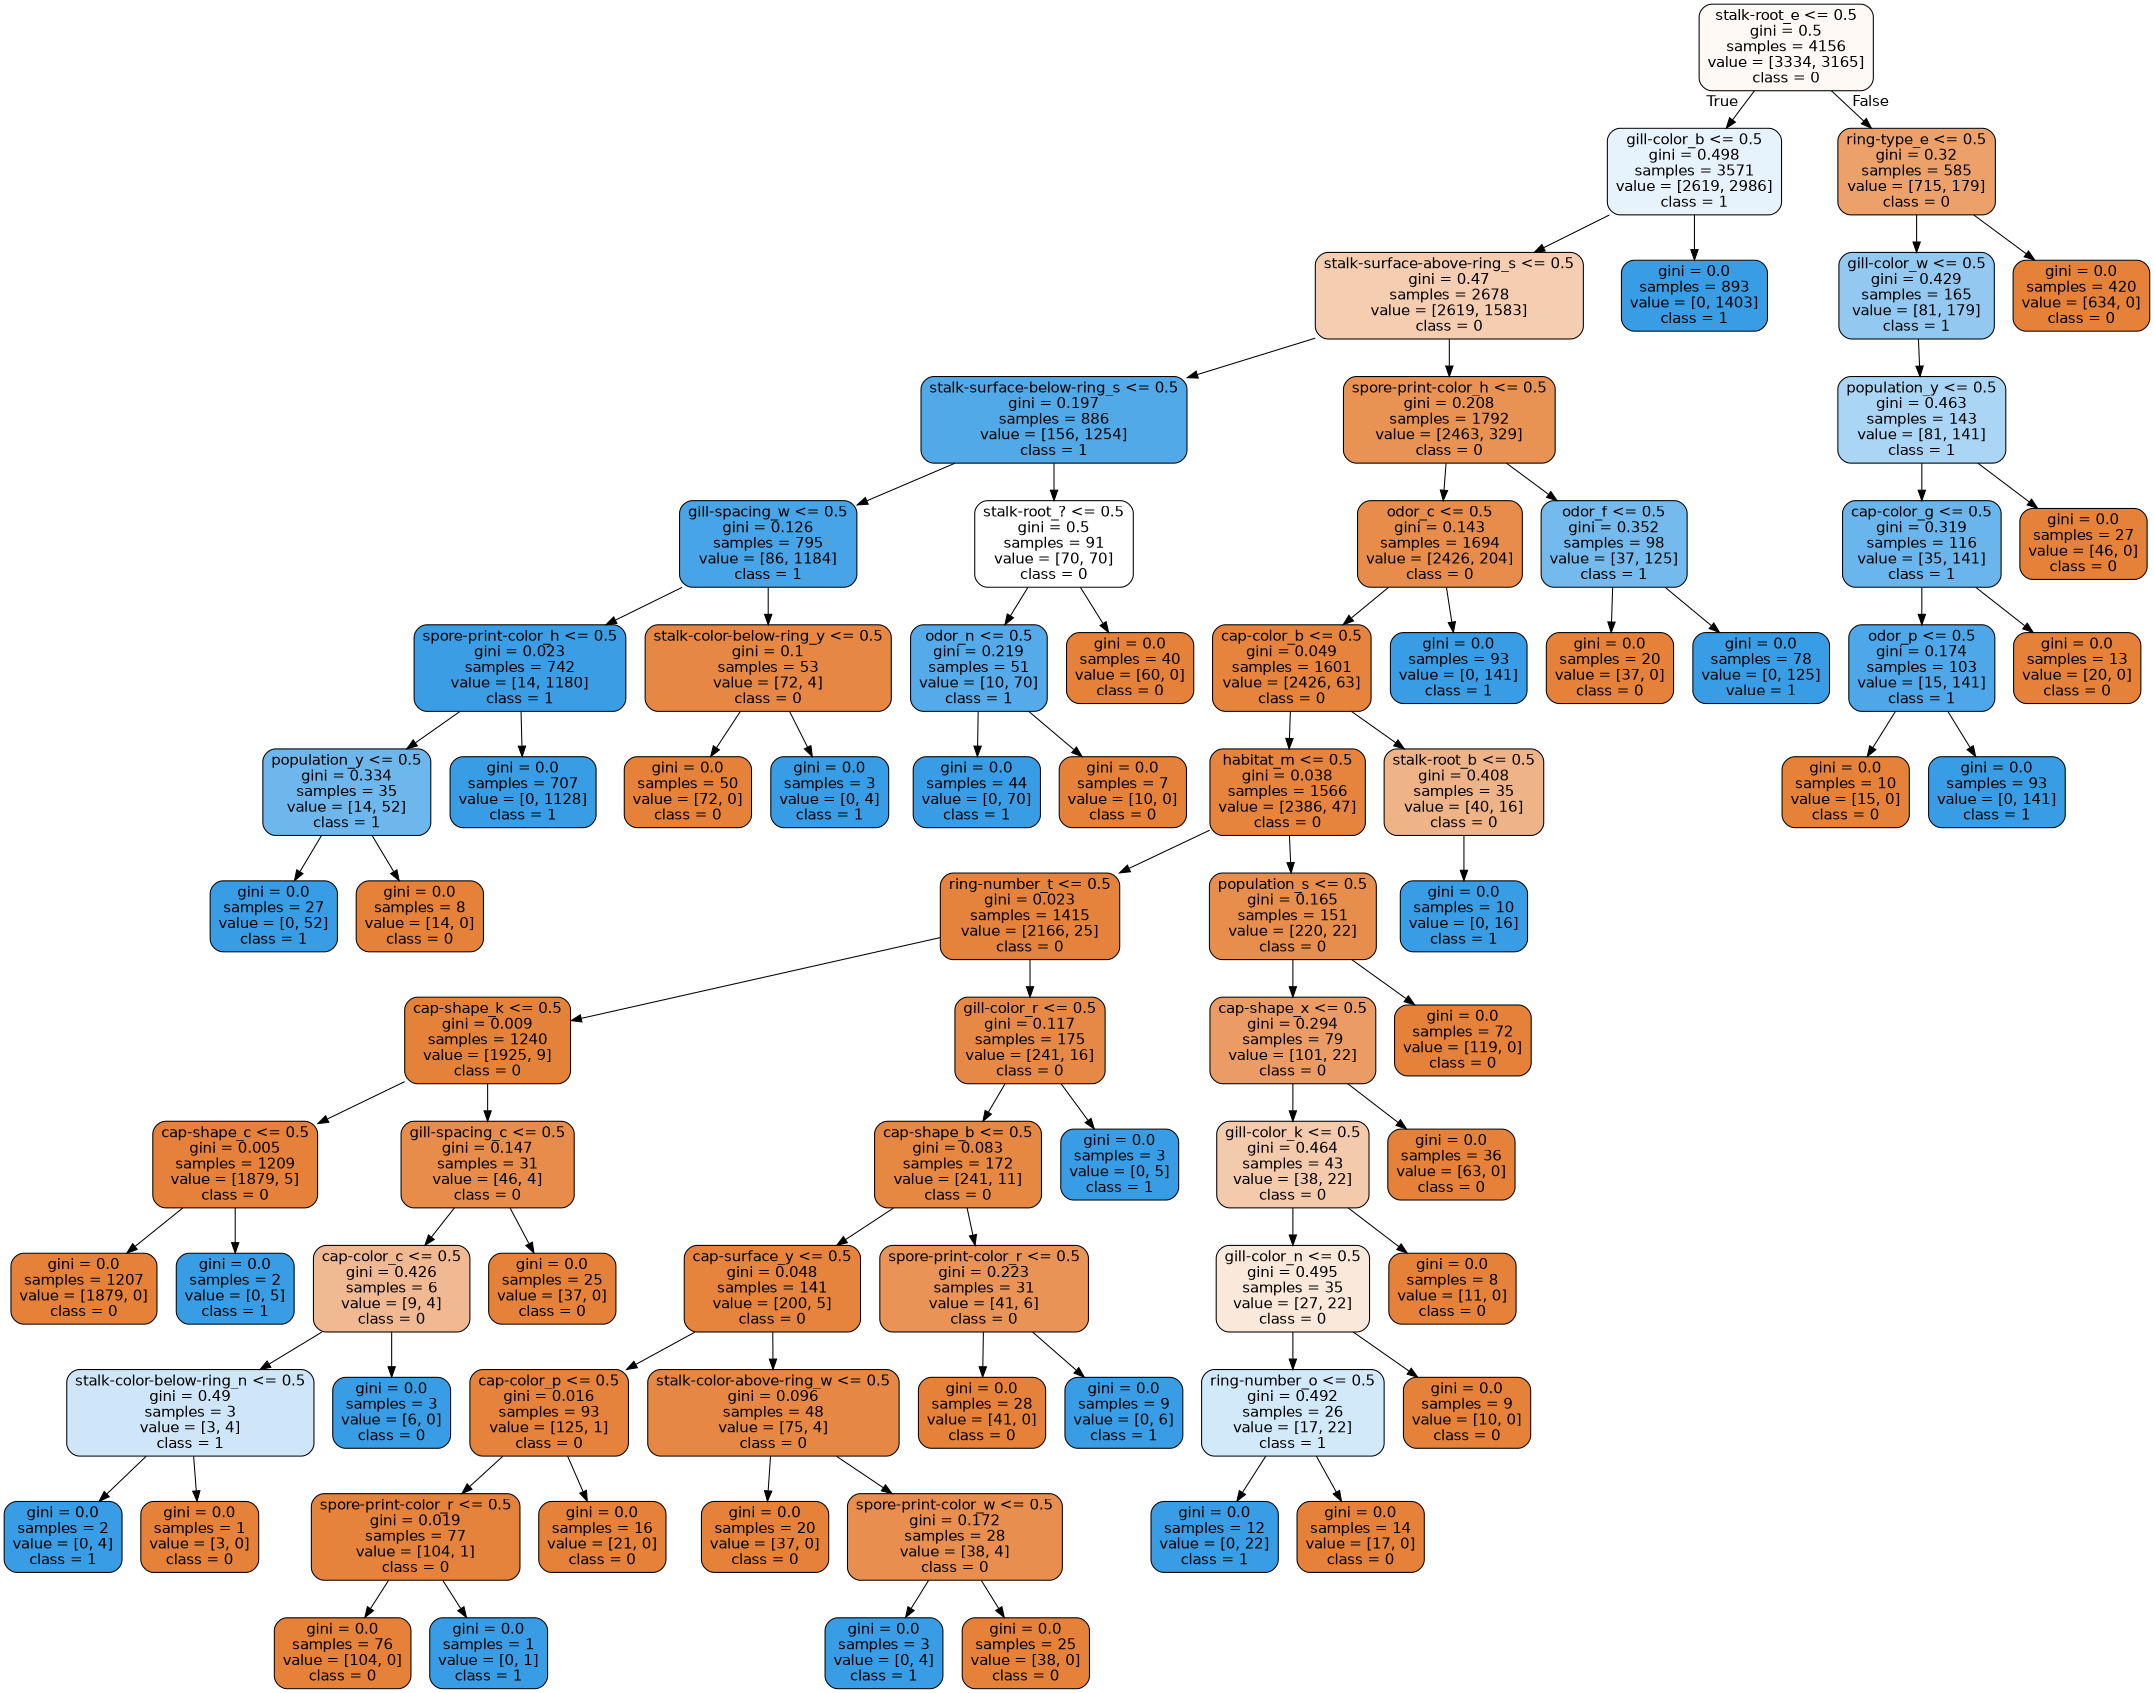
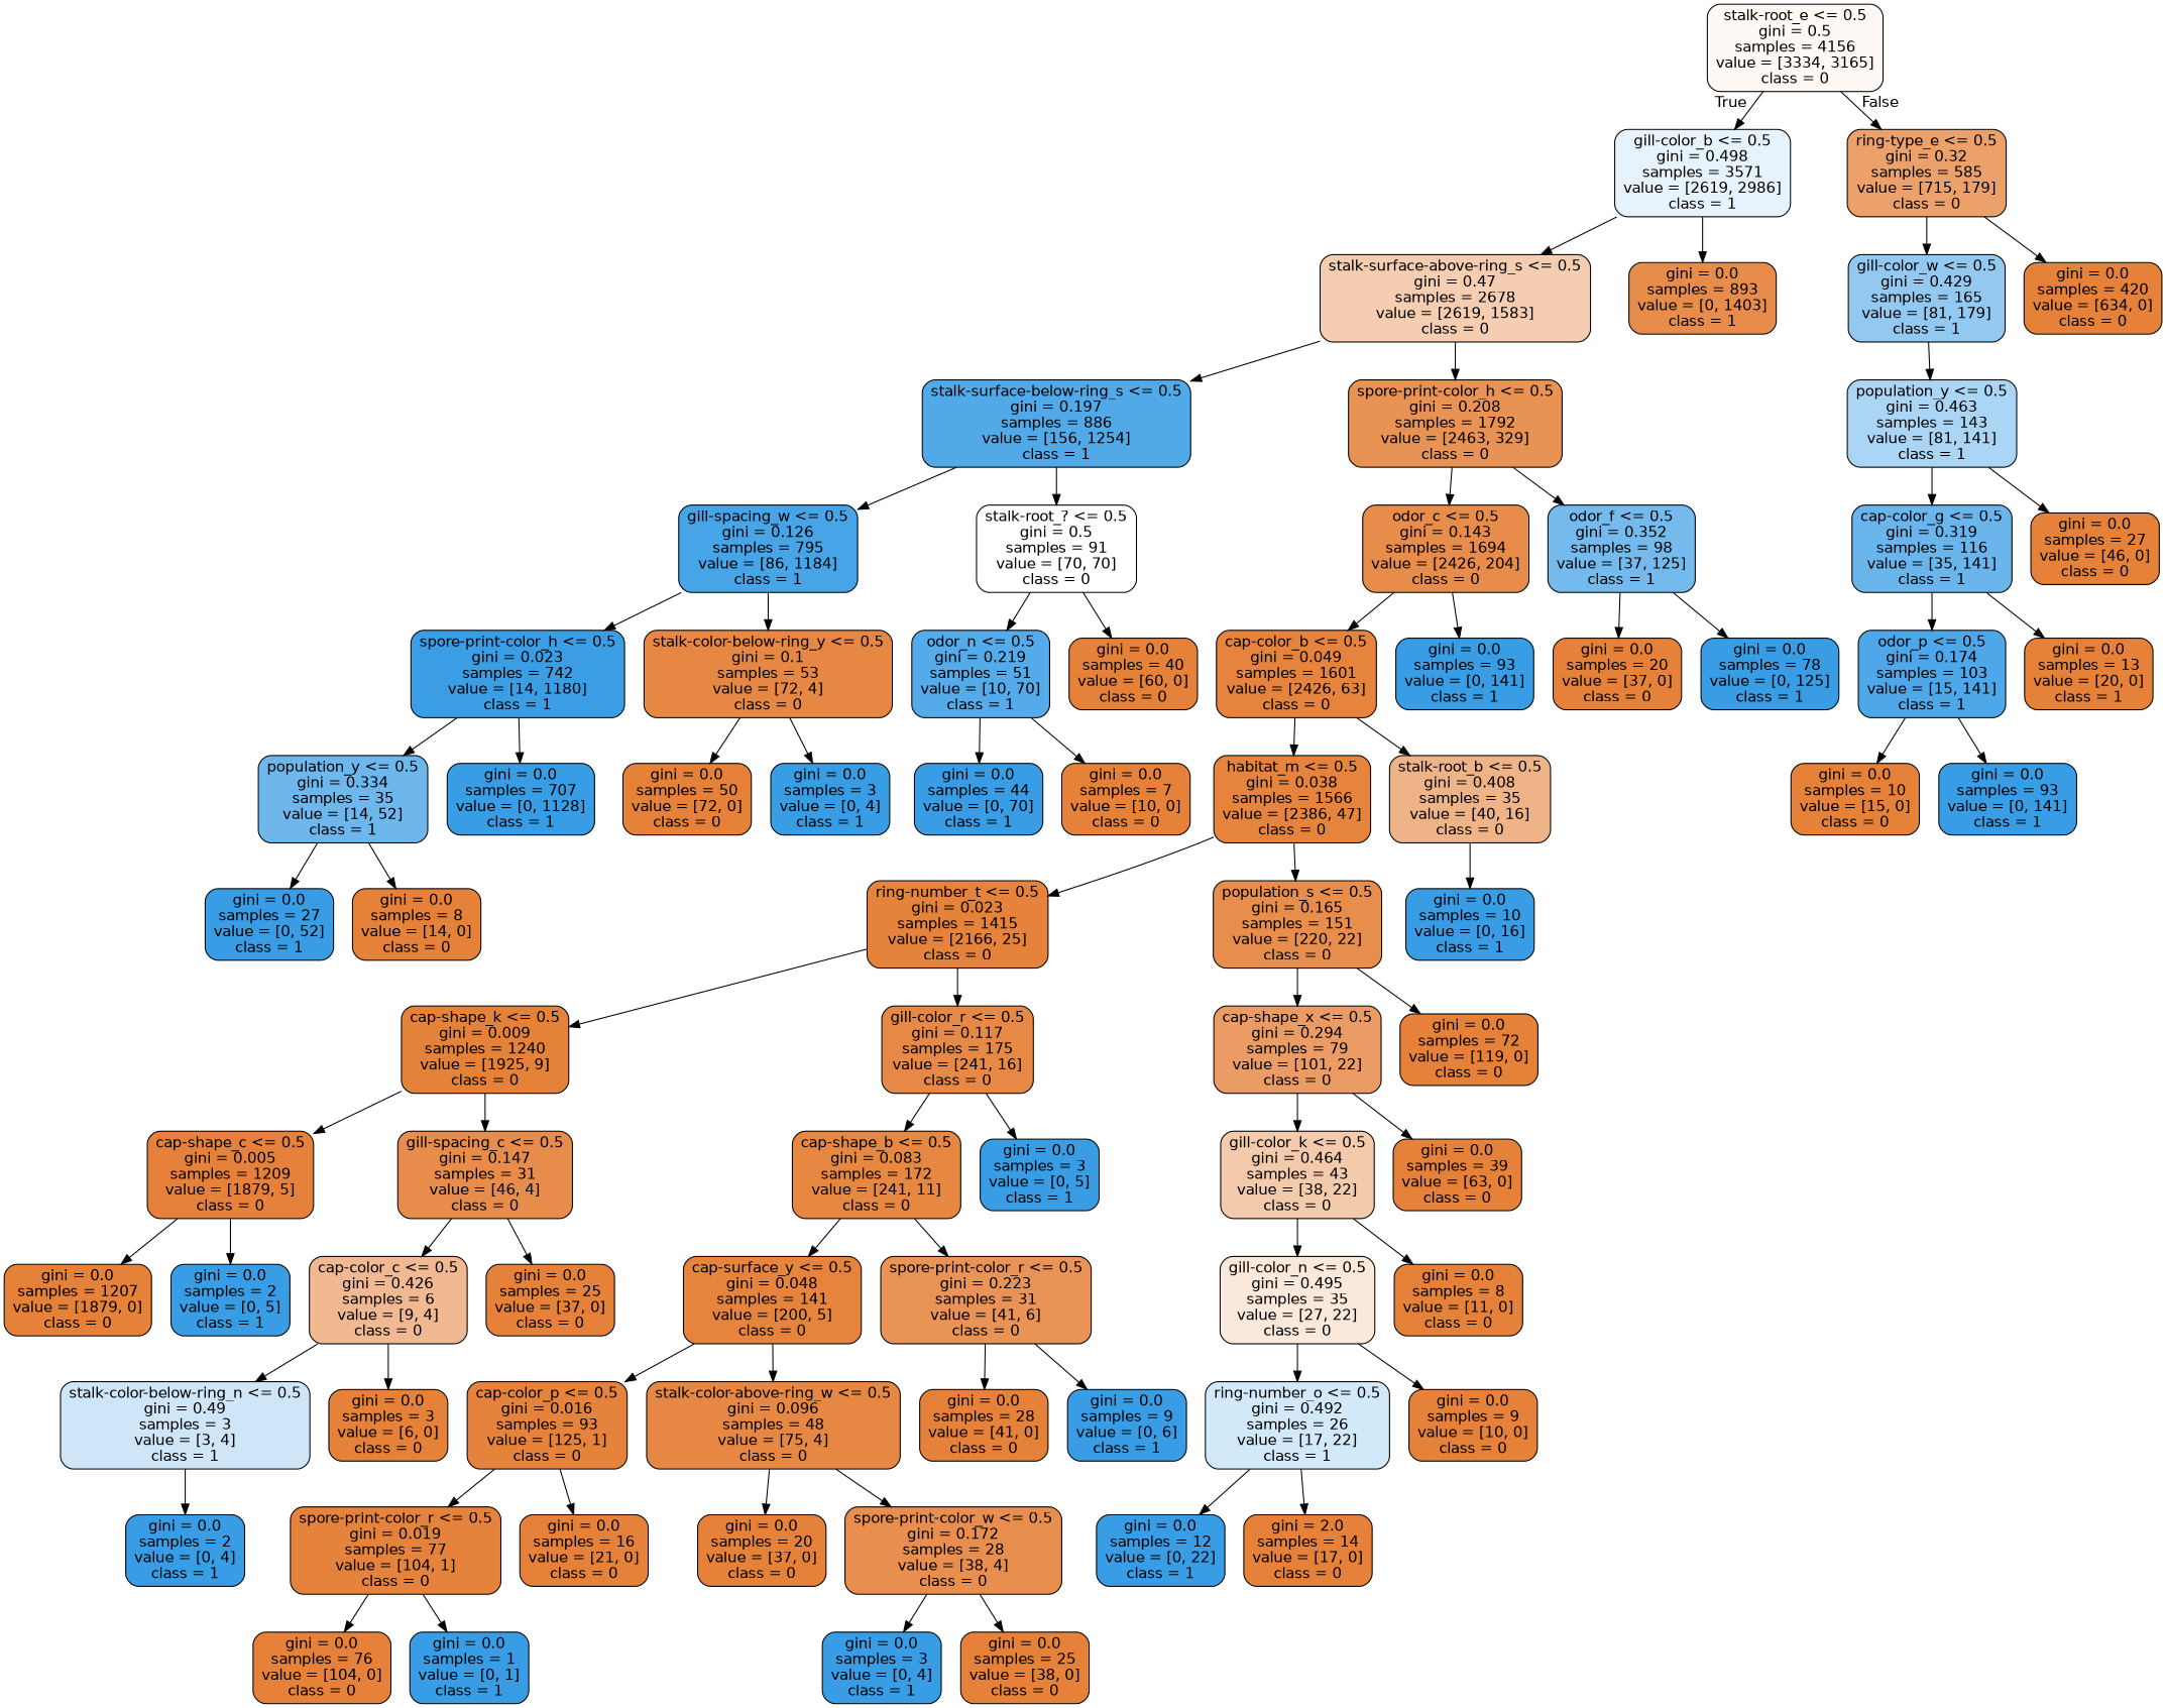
  digraph {
    node [color=black fillcolor="#e58139" fontname=helvetica shape=box style="filled, rounded"]
    edge [fontname=helvetica]
    n1 [fillcolor="#fef9f5" label="stalk-root_e <= 0.5\ngini = 0.5\nsamples = 4156\nvalue = [3334, 3165]\nclass = 0"]
    n2 [fillcolor="#e7f3fc" label="gill-color_b <= 0.5\ngini = 0.498\nsamples = 3571\nvalue = [2619, 2986]\nclass = 1"]
    n3 [fillcolor="#eca16b" label="ring-type_e <= 0.5\ngini = 0.32\nsamples = 585\nvalue = [715, 179]\nclass = 0"]
    n4 [fillcolor="#f5cdb1" label="stalk-surface-above-ring_s <= 0.5\ngini = 0.47\nsamples = 2678\nvalue = [2619, 1583]\nclass = 0"]
-   n5 [fillcolor="#399de5" label="gini = 0.0\nsamples = 893\nvalue = [0, 1403]\nclass = 1"]
+   n5 [fillcolor="#e78c4a" label="gini = 0.0\nsamples = 893\nvalue = [0, 1403]\nclass = 1"]
    n6 [fillcolor="#93c9f1" label="gill-color_w <= 0.5\ngini = 0.429\nsamples = 165\nvalue = [81, 179]\nclass = 1"]
    n7 [label="gini = 0.0\nsamples = 420\nvalue = [634, 0]\nclass = 0"]
    n8 [fillcolor="#52a9e8" label="stalk-surface-below-ring_s <= 0.5\ngini = 0.197\nsamples = 886\nvalue = [156, 1254]\nclass = 1"]
    n9 [fillcolor="#e89253" label="spore-print-color_h <= 0.5\ngini = 0.208\nsamples = 1792\nvalue = [2463, 329]\nclass = 0"]
    n10 [fillcolor="#47a4e7" label="gill-spacing_w <= 0.5\ngini = 0.126\nsamples = 795\nvalue = [86, 1184]\nclass = 1"]
    n11 [fillcolor="#ffffff" label="stalk-root_? <= 0.5\ngini = 0.5\nsamples = 91\nvalue = [70, 70]\nclass = 0"]
    n12 [fillcolor="#e78c4a" label="odor_c <= 0.5\ngini = 0.143\nsamples = 1694\nvalue = [2426, 204]\nclass = 0"]
    n13 [fillcolor="#74baed" label="odor_f <= 0.5\ngini = 0.352\nsamples = 98\nvalue = [37, 125]\nclass = 1"]
    n14 [fillcolor="#3b9ee5" label="spore-print-color_h <= 0.5\ngini = 0.023\nsamples = 742\nvalue = [14, 1180]\nclass = 1"]
    n15 [fillcolor="#e68844" label="stalk-color-below-ring_y <= 0.5\ngini = 0.1\nsamples = 53\nvalue = [72, 4]\nclass = 0"]
    n16 [fillcolor="#55abe9" label="odor_n <= 0.5\ngini = 0.219\nsamples = 51\nvalue = [10, 70]\nclass = 1"]
    n17 [label="gini = 0.0\nsamples = 40\nvalue = [60, 0]\nclass = 0"]
    n18 [fillcolor="#6eb7ec" label="population_y <= 0.5\ngini = 0.334\nsamples = 35\nvalue = [14, 52]\nclass = 1"]
    n19 [fillcolor="#399de5" label="gini = 0.0\nsamples = 707\nvalue = [0, 1128]\nclass = 1"]
    n20 [label="gini = 0.0\nsamples = 50\nvalue = [72, 0]\nclass = 0"]
    n21 [fillcolor="#399de5" label="gini = 0.0\nsamples = 3\nvalue = [0, 4]\nclass = 1"]
    n22 [fillcolor="#399de5" label="gini = 0.0\nsamples = 27\nvalue = [0, 52]\nclass = 1"]
    n23 [label="gini = 0.0\nsamples = 8\nvalue = [14, 0]\nclass = 0"]
    n24 [fillcolor="#399de5" label="gini = 0.0\nsamples = 44\nvalue = [0, 70]\nclass = 1"]
    n25 [label="gini = 0.0\nsamples = 7\nvalue = [10, 0]\nclass = 0"]
    n26 [fillcolor="#e6843e" label="cap-color_b <= 0.5\ngini = 0.049\nsamples = 1601\nvalue = [2426, 63]\nclass = 0"]
    n27 [fillcolor="#399de5" label="gini = 0.0\nsamples = 93\nvalue = [0, 141]\nclass = 1"]
    n28 [label="gini = 0.0\nsamples = 20\nvalue = [37, 0]\nclass = 0"]
-   n29 [fillcolor="#399de5" label="gini = 0.0\nsamples = 78\nvalue = [0, 125]\nvalue = 1"]
+   n29 [fillcolor="#399de5" label="gini = 0.0\nsamples = 78\nvalue = [0, 125]\nclass = 1"]
    n30 [fillcolor="#e6833d" label="habitat_m <= 0.5\ngini = 0.038\nsamples = 1566\nvalue = [2386, 47]\nclass = 0"]
    n31 [fillcolor="#efb388" label="stalk-root_b <= 0.5\ngini = 0.408\nsamples = 35\nvalue = [40, 16]\nclass = 0"]
    n32 [fillcolor="#e5823b" label="ring-number_t <= 0.5\ngini = 0.023\nsamples = 1415\nvalue = [2166, 25]\nclass = 0"]
    n33 [fillcolor="#e88e4d" label="population_s <= 0.5\ngini = 0.165\nsamples = 151\nvalue = [220, 22]\nclass = 0"]
    n34 [fillcolor="#399de5" label="gini = 0.0\nsamples = 10\nvalue = [0, 16]\nclass = 1"]
    n35 [fillcolor="#e5823a" label="cap-shape_k <= 0.5\ngini = 0.009\nsamples = 1240\nvalue = [1925, 9]\nclass = 0"]
    n36 [fillcolor="#e78946" label="gill-color_r <= 0.5\ngini = 0.117\nsamples = 175\nvalue = [241, 16]\nclass = 0"]
    n37 [fillcolor="#eb9c64" label="cap-shape_x <= 0.5\ngini = 0.294\nsamples = 79\nvalue = [101, 22]\nclass = 0"]
    n38 [label="gini = 0.0\nsamples = 72\nvalue = [119, 0]\nclass = 0"]
    n39 [fillcolor="#e5813a" label="cap-shape_c <= 0.5\ngini = 0.005\nsamples = 1209\nvalue = [1879, 5]\nclass = 0"]
    n40 [fillcolor="#e78c4a" label="gill-spacing_c <= 0.5\ngini = 0.147\nsamples = 31\nvalue = [46, 4]\nclass = 0"]
    n41 [fillcolor="#e68742" label="cap-shape_b <= 0.5\ngini = 0.083\nsamples = 172\nvalue = [241, 11]\nclass = 0"]
    n42 [fillcolor="#399de5" label="gini = 0.0\nsamples = 3\nvalue = [0, 5]\nclass = 1"]
    n43 [label="gini = 0.0\nsamples = 1207\nvalue = [1879, 0]\nclass = 0"]
    n44 [fillcolor="#399de5" label="gini = 0.0\nsamples = 2\nvalue = [0, 5]\nclass = 1"]
    n45 [fillcolor="#f1b991" label="cap-color_c <= 0.5\ngini = 0.426\nsamples = 6\nvalue = [9, 4]\nclass = 0"]
    n46 [label="gini = 0.0\nsamples = 25\nvalue = [37, 0]\nclass = 0"]
    n47 [fillcolor="#cee6f8" label="stalk-color-below-ring_n <= 0.5\ngini = 0.49\nsamples = 3\nvalue = [3, 4]\nclass = 1"]
-   n48 [fillcolor="#399de5" label="gini = 0.0\nsamples = 3\nvalue = [6, 0]\nclass = 0"]
+   n48 [label="gini = 0.0\nsamples = 3\nvalue = [6, 0]\nclass = 0"]
    n49 [fillcolor="#399de5" label="gini = 0.0\nsamples = 2\nvalue = [0, 4]\nclass = 1"]
-   n50 [label="gini = 0.0\nsamples = 1\nvalue = [3, 0]\nclass = 0"]
    n51 [fillcolor="#e6843e" label="cap-surface_y <= 0.5\ngini = 0.048\nsamples = 141\nvalue = [200, 5]\nclass = 0"]
    n52 [fillcolor="#e99356" label="spore-print-color_r <= 0.5\ngini = 0.223\nsamples = 31\nvalue = [41, 6]\nclass = 0"]
    n53 [fillcolor="#e5823b" label="cap-color_p <= 0.5\ngini = 0.016\nsamples = 93\nvalue = [125, 1]\nclass = 0"]
    n54 [fillcolor="#e68844" label="stalk-color-above-ring_w <= 0.5\ngini = 0.096\nsamples = 48\nvalue = [75, 4]\nclass = 0"]
    n55 [label="gini = 0.0\nsamples = 28\nvalue = [41, 0]\nclass = 0"]
    n56 [fillcolor="#399de5" label="gini = 0.0\nsamples = 9\nvalue = [0, 6]\nclass = 1"]
    n57 [fillcolor="#e5823b" label="spore-print-color_r <= 0.5\ngini = 0.019\nsamples = 77\nvalue = [104, 1]\nclass = 0"]
    n58 [label="gini = 0.0\nsamples = 16\nvalue = [21, 0]\nclass = 0"]
    n59 [label="gini = 0.0\nsamples = 20\nvalue = [37, 0]\nclass = 0"]
    n60 [fillcolor="#e88e4e" label="spore-print-color_w <= 0.5\ngini = 0.172\nsamples = 28\nvalue = [38, 4]\nclass = 0"]
    n61 [label="gini = 0.0\nsamples = 76\nvalue = [104, 0]\nclass = 0"]
    n62 [fillcolor="#399de5" label="gini = 0.0\nsamples = 1\nvalue = [0, 1]\nclass = 1"]
    n63 [fillcolor="#399de5" label="gini = 0.0\nsamples = 3\nvalue = [0, 4]\nclass = 1"]
    n64 [label="gini = 0.0\nsamples = 25\nvalue = [38, 0]\nclass = 0"]
    n65 [fillcolor="#f4caac" label="gill-color_k <= 0.5\ngini = 0.464\nsamples = 43\nvalue = [38, 22]\nclass = 0"]
-   n66 [label="gini = 0.0\nsamples = 36\nvalue = [63, 0]\nclass = 0"]
+   n66 [label="gini = 0.0\nsamples = 39\nvalue = [63, 0]\nclass = 0"]
    n67 [fillcolor="#fae8da" label="gill-color_n <= 0.5\ngini = 0.495\nsamples = 35\nvalue = [27, 22]\nclass = 0"]
    n68 [label="gini = 0.0\nsamples = 8\nvalue = [11, 0]\nclass = 0"]
    n69 [fillcolor="#d2e9f9" label="ring-number_o <= 0.5\ngini = 0.492\nsamples = 26\nvalue = [17, 22]\nclass = 1"]
    n70 [label="gini = 0.0\nsamples = 9\nvalue = [10, 0]\nclass = 0"]
    n71 [fillcolor="#399de5" label="gini = 0.0\nsamples = 12\nvalue = [0, 22]\nclass = 1"]
-   n72 [label="gini = 0.0\nsamples = 14\nvalue = [17, 0]\nclass = 0"]
+   n72 [label="gini = 2.0\nsamples = 14\nvalue = [17, 0]\nclass = 0"]
    n73 [fillcolor="#abd5f4" label="population_y <= 0.5\ngini = 0.463\nsamples = 143\nvalue = [81, 141]\nclass = 1"]
    n74 [fillcolor="#6ab5eb" label="cap-color_g <= 0.5\ngini = 0.319\nsamples = 116\nvalue = [35, 141]\nclass = 1"]
    n75 [label="gini = 0.0\nsamples = 27\nvalue = [46, 0]\nclass = 0"]
    n76 [fillcolor="#4ea7e8" label="odor_p <= 0.5\ngini = 0.174\nsamples = 103\nvalue = [15, 141]\nclass = 1"]
-   n77 [label="gini = 0.0\nsamples = 13\nvalue = [20, 0]\nclass = 0"]
+   n77 [label="gini = 0.0\nsamples = 13\nvalue = [20, 0]\nclass = 1"]
    n78 [label="gini = 0.0\nsamples = 10\nvalue = [15, 0]\nclass = 0"]
    n79 [fillcolor="#399de5" label="gini = 0.0\nsamples = 93\nvalue = [0, 141]\nclass = 1"]
    n1 -> n2 [headlabel=True labelangle=45 labeldistance=2.5]
    n1 -> n3 [headlabel=False labelangle=-45 labeldistance=2.5]
    n2 -> n4
    n2 -> n5
    n3 -> n6
    n3 -> n7
    n4 -> n8
    n4 -> n9
    n6 -> n73
    n8 -> n10
    n8 -> n11
    n9 -> n12
    n9 -> n13
    n10 -> n14
    n10 -> n15
    n11 -> n16
    n11 -> n17
    n12 -> n26
    n12 -> n27
    n13 -> n28
    n13 -> n29
    n14 -> n18
    n14 -> n19
    n15 -> n20
    n15 -> n21
    n16 -> n24
    n16 -> n25
    n18 -> n22
    n18 -> n23
    n26 -> n30
    n26 -> n31
    n30 -> n32
    n30 -> n33
    n31 -> n34
    n32 -> n35
    n32 -> n36
    n33 -> n37
    n33 -> n38
    n35 -> n39
    n35 -> n40
    n36 -> n41
    n36 -> n42
    n37 -> n65
    n37 -> n66
    n39 -> n43
    n39 -> n44
    n40 -> n45
    n40 -> n46
    n41 -> n51
    n41 -> n52
    n45 -> n47
    n45 -> n48
    n47 -> n49
-   n47 -> n50
    n51 -> n53
    n51 -> n54
    n52 -> n55
    n52 -> n56
    n53 -> n57
    n53 -> n58
    n54 -> n59
    n54 -> n60
    n57 -> n61
    n57 -> n62
    n60 -> n63
    n60 -> n64
    n65 -> n67
    n65 -> n68
    n67 -> n69
    n67 -> n70
    n69 -> n71
    n69 -> n72
    n73 -> n74
    n73 -> n75
    n74 -> n76
    n74 -> n77
    n76 -> n78
    n76 -> n79
  }
